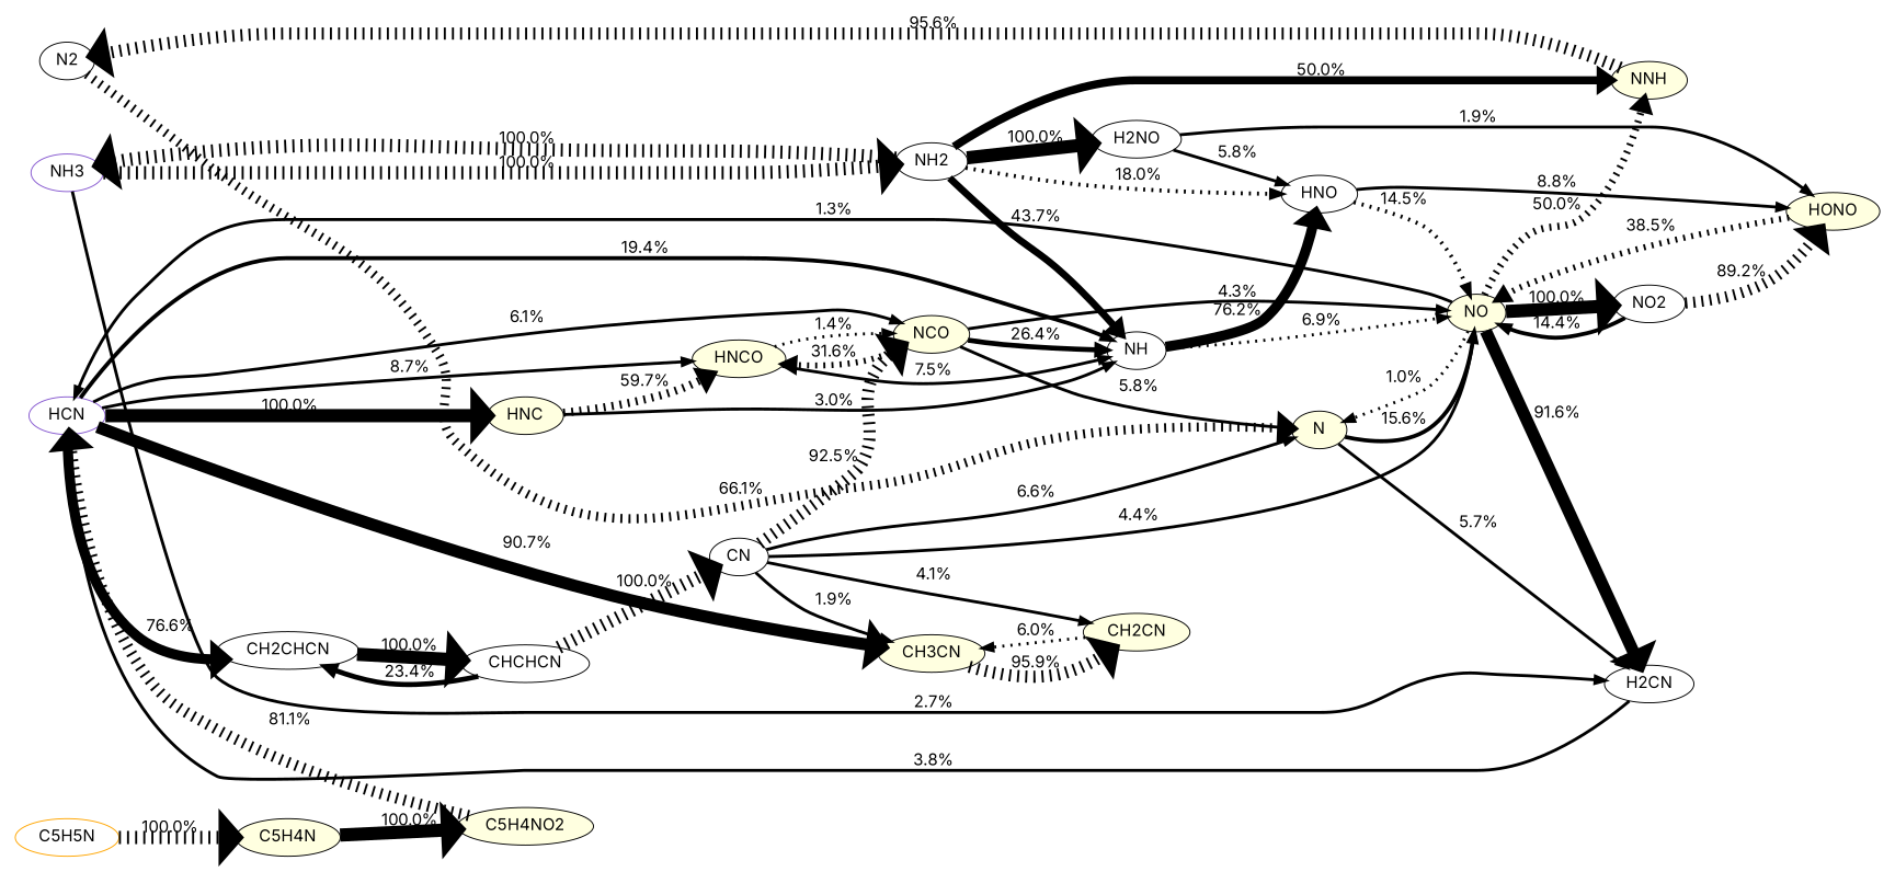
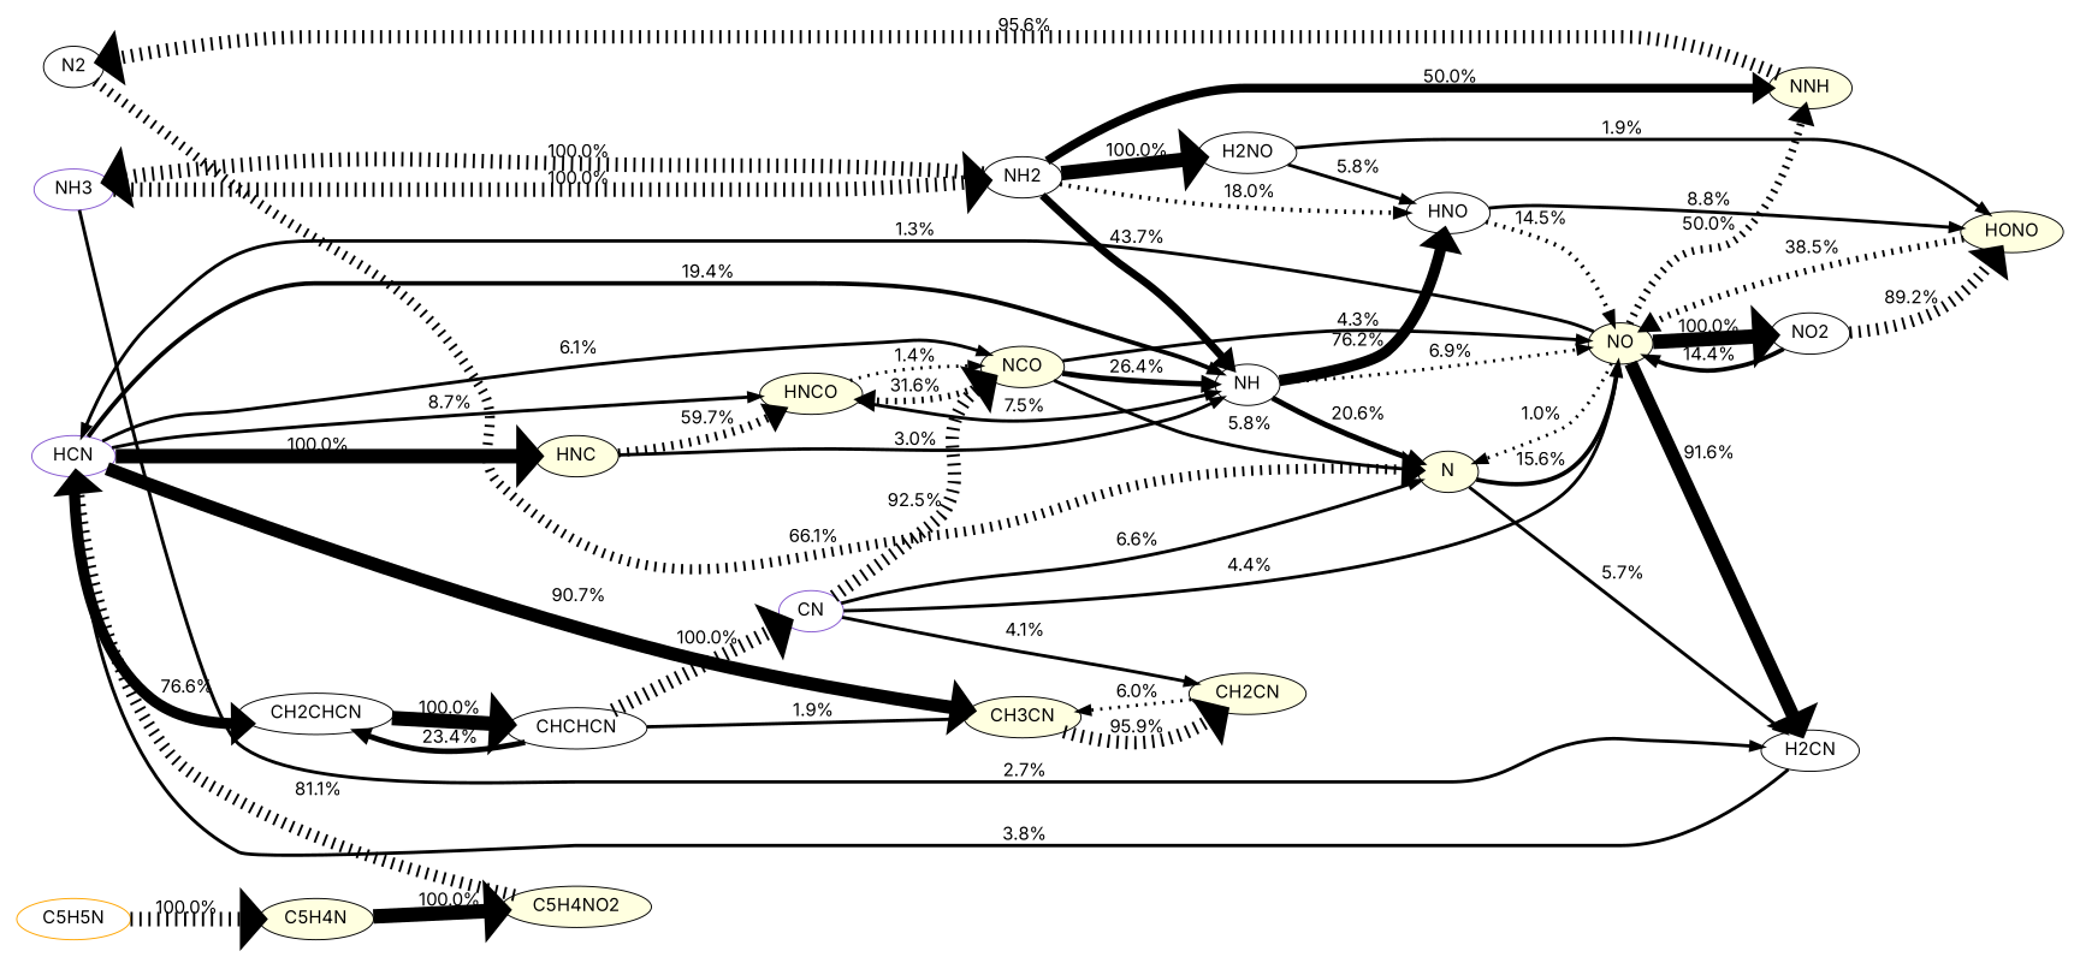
  digraph {
    b="0,0,1558,558"
    fontname=Inter
    rankdir=LR
    splines=True
    node [fillcolor=white fontname=Inter fontsize=16 style=filled]
    edge [fontcolor=black fontname=Inter fontsize=16 penwidth=3 style=dotted]
    HCN [color="#500dbab1"]
    N2
    C5H5N [color=orange]
    NH3 [color="#500dbab1"]
    NH
    HNC [fillcolor=lightyellow]
    HNCO [fillcolor=lightyellow]
    NCO [fillcolor=lightyellow]
    CH2CHCN
    CH3CN [fillcolor=lightyellow]
    N [fillcolor=lightyellow]
    C5H4N [fillcolor=lightyellow]
    H2CN
    NH2
    NO [fillcolor=lightyellow]
    NNH [fillcolor=lightyellow]
    NO2
    HONO [fillcolor=lightyellow]
    HNO
    CHCHCN
    CH2CN [fillcolor=lightyellow]
-   CN
+   CN [color="#500dbab1"]
    C5H4NO2 [fillcolor=lightyellow]
    H2NO
    subgraph sub_1 {
      rank=source
      HCN
      N2
      C5H5N
      NH3
    }
    HCN -> NH [label=" 19.4%" penwidth=4 style=bold]
    HCN -> HNC [label=" 100.0%" penwidth=13 style=bold]
    HCN -> HNCO [label=" 8.7%" style=solid]
    HCN -> NCO [label=" 6.1%" style=solid]
    HCN -> CH2CHCN [label=" 76.6%" penwidth=10 style=solid]
    HCN -> CH3CN [label=" 90.7%" penwidth=12 style=bold]
    N2 -> N [label=" 66.1%" penwidth=9]
    C5H5N -> C5H4N [label=" 100.0%" penwidth=13]
    NH3 -> H2CN [label=" 2.7%" style=solid]
    NH3 -> NH2 [label=" 100.0%" penwidth=13]
+   NH -> N [label=" 20.6%" penwidth=5 style=solid]
    NH -> NO [label=" 6.9%"]
    NH -> HNO [label=" 76.2%" penwidth=10 style=bold]
    HNC -> NH [label=" 3.0%" style=bold]
    HNC -> HNCO [label=" 59.7%" penwidth=8]
    HNCO -> NH [label=" 7.5%" style=solid]
    HNCO -> NCO [label=" 1.4%"]
    NCO -> NH [label=" 26.4%" penwidth=5 style=bold]
    NCO -> HNCO [label=" 31.6%" penwidth=6]
    NCO -> N [label=" 5.8%" style=bold]
    NCO -> NO [label=" 4.3%" style=bold]
    CH2CHCN -> CHCHCN [label=" 100.0%" penwidth=13 style=bold]
    CH3CN -> CH2CN [label=" 95.9%" penwidth=12]
    N -> H2CN [label=" 5.7%" style=solid]
    N -> NO [label=" 15.6%" penwidth=4 style=solid]
    C5H4N -> C5H4NO2 [label=" 100.0%" penwidth=13 style=bold]
    H2CN -> HCN [label=" 3.8%" style=bold]
    NH2 -> NH3 [label=" 100.0%" penwidth=13]
    NH2 -> NH [label=" 43.7%" penwidth=7 style=solid]
    NH2 -> NNH [label=" 50.0%" penwidth=8 style=solid]
    NH2 -> HNO [label=" 18.0%" penwidth=4]
    NH2 -> H2NO [label=" 100.0%" penwidth=13 style=bold]
    NO -> HCN [label=" 1.3%" style=solid]
    NO -> N [label=" 1.0%"]
    NO -> H2CN [label=" 91.6%" penwidth=12 style=solid]
    NO -> NNH [label=" 50.0%" penwidth=7]
    NO -> NO2 [label=" 100.0%" penwidth=13 style=solid]
    NNH -> N2 [label=" 95.6%" penwidth=12]
    NO2 -> NO [label=" 14.4%" penwidth=4 style=solid]
    NO2 -> HONO [label=" 89.2%" penwidth=11]
    HONO -> NO [label=" 38.5%" penwidth=6]
    HNO -> NO [label=" 14.5%" penwidth=4]
    HNO -> HONO [label=" 8.8%" style=bold]
    CHCHCN -> CH2CHCN [label=" 23.4%" penwidth=5 style=bold]
    CHCHCN -> CN [label=" 100.0%" penwidth=13]
    CH2CN -> CH3CN [label=" 6.0%"]
    CN -> NCO [label=" 92.5%" penwidth=12]
-   CN -> CH3CN [label=" 1.9%" style=bold]
+   CHCHCN -> CH3CN [label=" 1.9%" style=bold]
    CN -> N [label=" 6.6%" style=bold]
    CN -> NO [label=" 4.4%" style=bold]
    CN -> CH2CN [label=" 4.1%" style=solid]
    C5H4NO2 -> HCN [label=" 81.1%" penwidth=11]
    H2NO -> HONO [label=" 1.9%" style=solid]
    H2NO -> HNO [label=" 5.8%" style=bold]
  }
